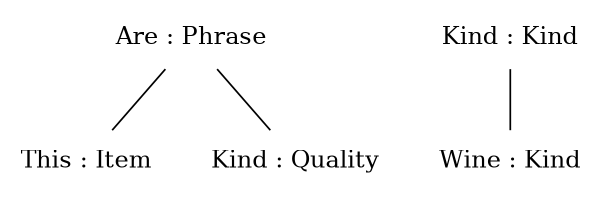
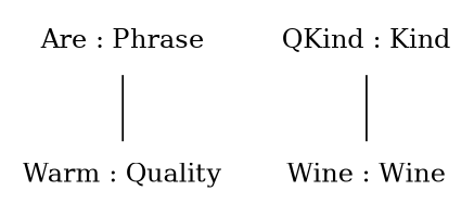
  graph {
    node [shape=plaintext style=solid]
    edge [style=solid]
    n1 [label="Are : Phrase"]
-   n2 [label="This : Item"]
-   n3 [label="Kind : Quality"]
-   n4 [label="Kind : Kind"]
-   n5 [label="Wine : Kind"]
-   n1 -- n2
+   n3 [label="Warm : Quality"]
+   n4 [label="QKind : Kind"]
+   n5 [label="Wine : Wine"]
    n1 -- n3
    n4 -- n5
  }
